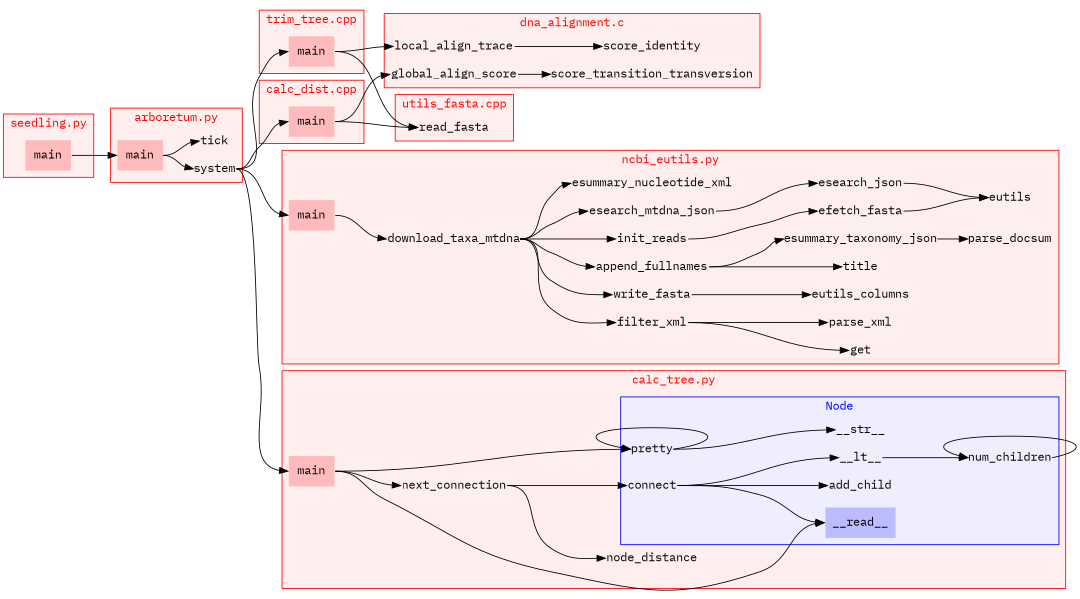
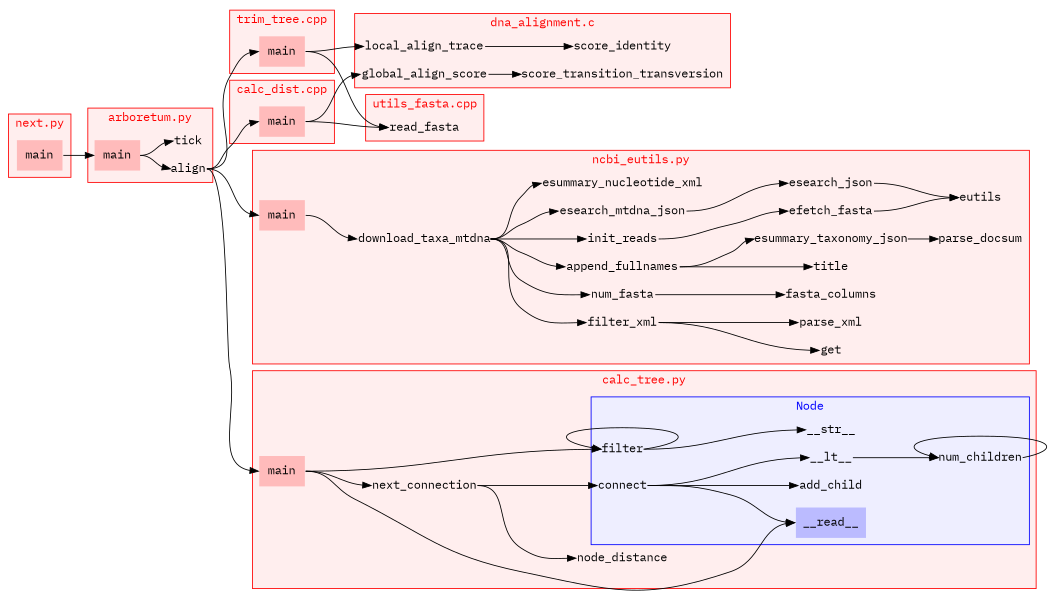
  digraph {
    color=red
    fontcolor=red
    fontname="IBM Plex Mono"
    labelloc=t
    rankdir=LR
    node [fontname="IBM Plex Mono" shape=plain]
    edge [fontname="IBM Plex Mono" headport=w tailport=e]
    n1 [color=none fillcolor="#FFBBBB" label=main shape=rect style=filled]
-   system
+   system [label=align]
    tick
    n4 [color=none fillcolor="#FFBBBB" label=main shape=rect style=filled]
    n5 [color=none fillcolor="#FFBBBB" label=main shape=rect style=filled]
    n6 [color=none fillcolor="#FFBBBB" label=main shape=rect style=filled]
    n7 [color=none fillcolor="#FFBBBB" label=main shape=rect style=filled]
    title
    get
    parse_docsum
    parse_xml
    filter_xml
-   fasta_columns [label=eutils_columns]
-   write_fasta
+   fasta_columns
+   write_fasta [label=num_fasta]
    append_fullnames
    n16 [label=init_reads]
    download_taxa_mtdna
    eutils
    efetch_fasta
    esearch_json
    esearch_mtdna_json
    esummary_taxonomy_json
    esummary_nucleotide_xml
    n24 [color=none fillcolor="#BBBBFF" label=__read__ shape=rect style=filled]
    __str__
    __lt__
    num_children
    add_child
    connect
-   pretty
+   pretty [label=filter]
    n31 [color=none fillcolor="#FFBBBB" label=main shape=rect style=filled]
    node_distance
    next_connection
    score_identity
    score_transition_transversion
    global_align_score
    local_align_trace
    read_fasta
    subgraph cluster_1 {
      bgcolor="#FFEEEE"
      label="arboretum.py"
      n1
      system
      tick
    }
    subgraph cluster_2 {
      bgcolor="#FFEEEE"
-     label="seedling.py"
+     label="next.py"
      n4
    }
    subgraph cluster_3 {
      bgcolor="#FFEEEE"
      label="trim_tree.cpp"
      n5
    }
    subgraph cluster_4 {
      bgcolor="#FFEEEE"
      label="calc_dist.cpp"
      n6
    }
    subgraph cluster_5 {
      bgcolor="#FFEEEE"
      label="ncbi_eutils.py"
      n7
      title
      get
      parse_docsum
      parse_xml
      filter_xml
      fasta_columns
      write_fasta
      append_fullnames
      n16
      download_taxa_mtdna
      eutils
      efetch_fasta
      esearch_json
      esearch_mtdna_json
      esummary_taxonomy_json
      esummary_nucleotide_xml
    }
    subgraph cluster_6 {
      bgcolor="#FFEEEE"
      label="calc_tree.py"
      n31
      node_distance
      next_connection
      subgraph cluster_7 {
        bgcolor="#EEEEFF"
        color=blue
        fontcolor=blue
        label="Node"
        n24
        __str__
        __lt__
        num_children
        add_child
        connect
        pretty
      }
    }
    subgraph cluster_8 {
      bgcolor="#FFEEEE"
      label="dna_alignment.c"
      score_identity
      score_transition_transversion
      global_align_score
      local_align_trace
    }
    subgraph cluster_9 {
      bgcolor="#FFEEEE"
      label="utils_fasta.cpp"
      read_fasta
    }
    n1 -> system
    n1 -> tick
    system -> n5
    system -> n6
    system -> n7
    system -> n31
    n4 -> n1
    n5 -> local_align_trace
    n5 -> read_fasta
    n6 -> global_align_score
    n6 -> read_fasta
    n7 -> download_taxa_mtdna
    filter_xml -> get
    filter_xml -> parse_xml
    write_fasta -> fasta_columns
    append_fullnames -> title
    append_fullnames -> esummary_taxonomy_json
    n16 -> efetch_fasta
    download_taxa_mtdna -> filter_xml
    download_taxa_mtdna -> write_fasta
    download_taxa_mtdna -> append_fullnames
    download_taxa_mtdna -> n16
    download_taxa_mtdna -> esearch_mtdna_json
    download_taxa_mtdna -> esummary_nucleotide_xml
    efetch_fasta -> eutils
    esearch_json -> eutils
    esearch_mtdna_json -> esearch_json
    esummary_taxonomy_json -> parse_docsum
    __lt__ -> num_children
    num_children -> num_children
    connect -> n24
    connect -> __lt__
    connect -> add_child
    pretty -> __str__
    pretty -> pretty
    n31 -> n24
    n31 -> pretty
    n31 -> next_connection
    next_connection -> connect
    next_connection -> node_distance
    global_align_score -> score_transition_transversion
    local_align_trace -> score_identity
  }
